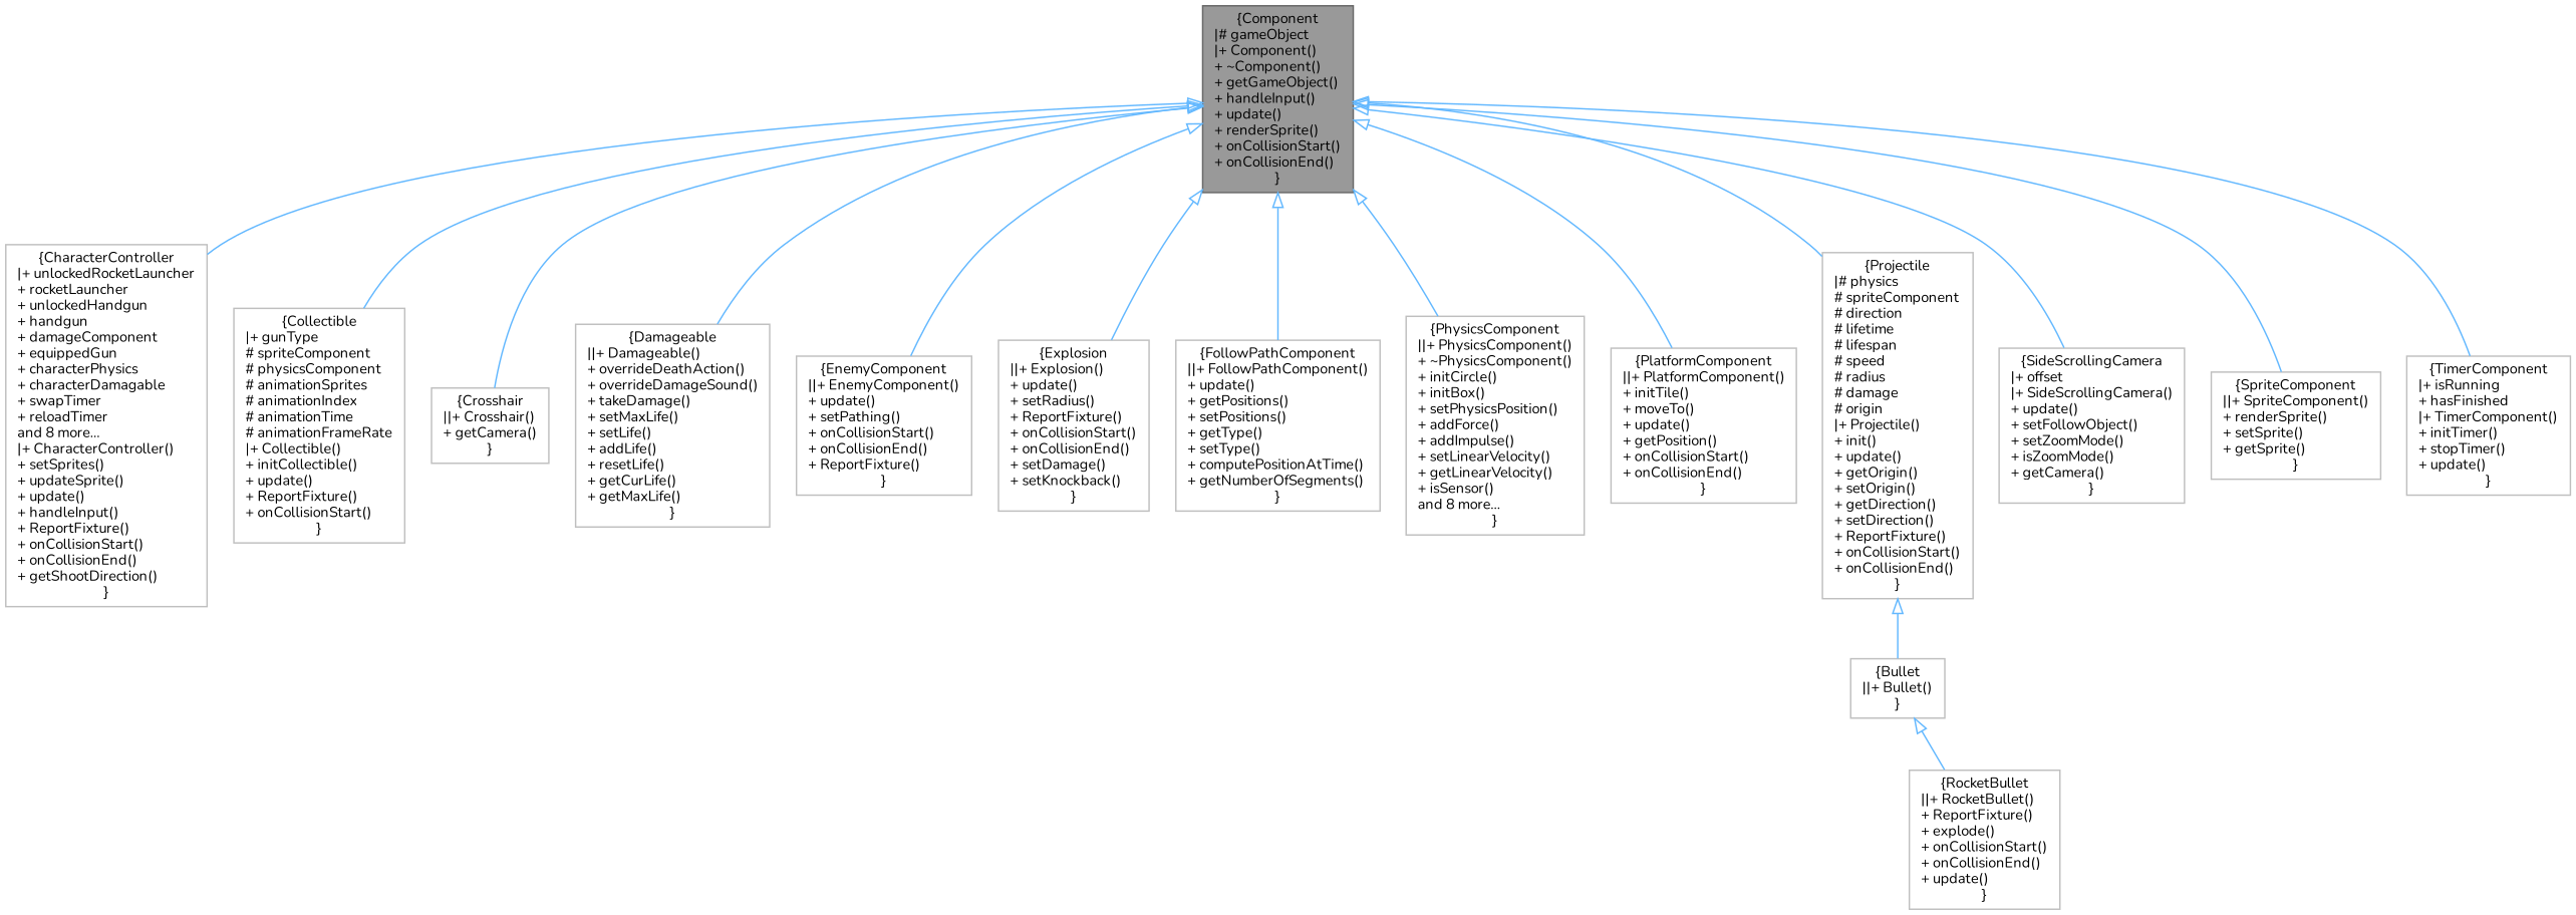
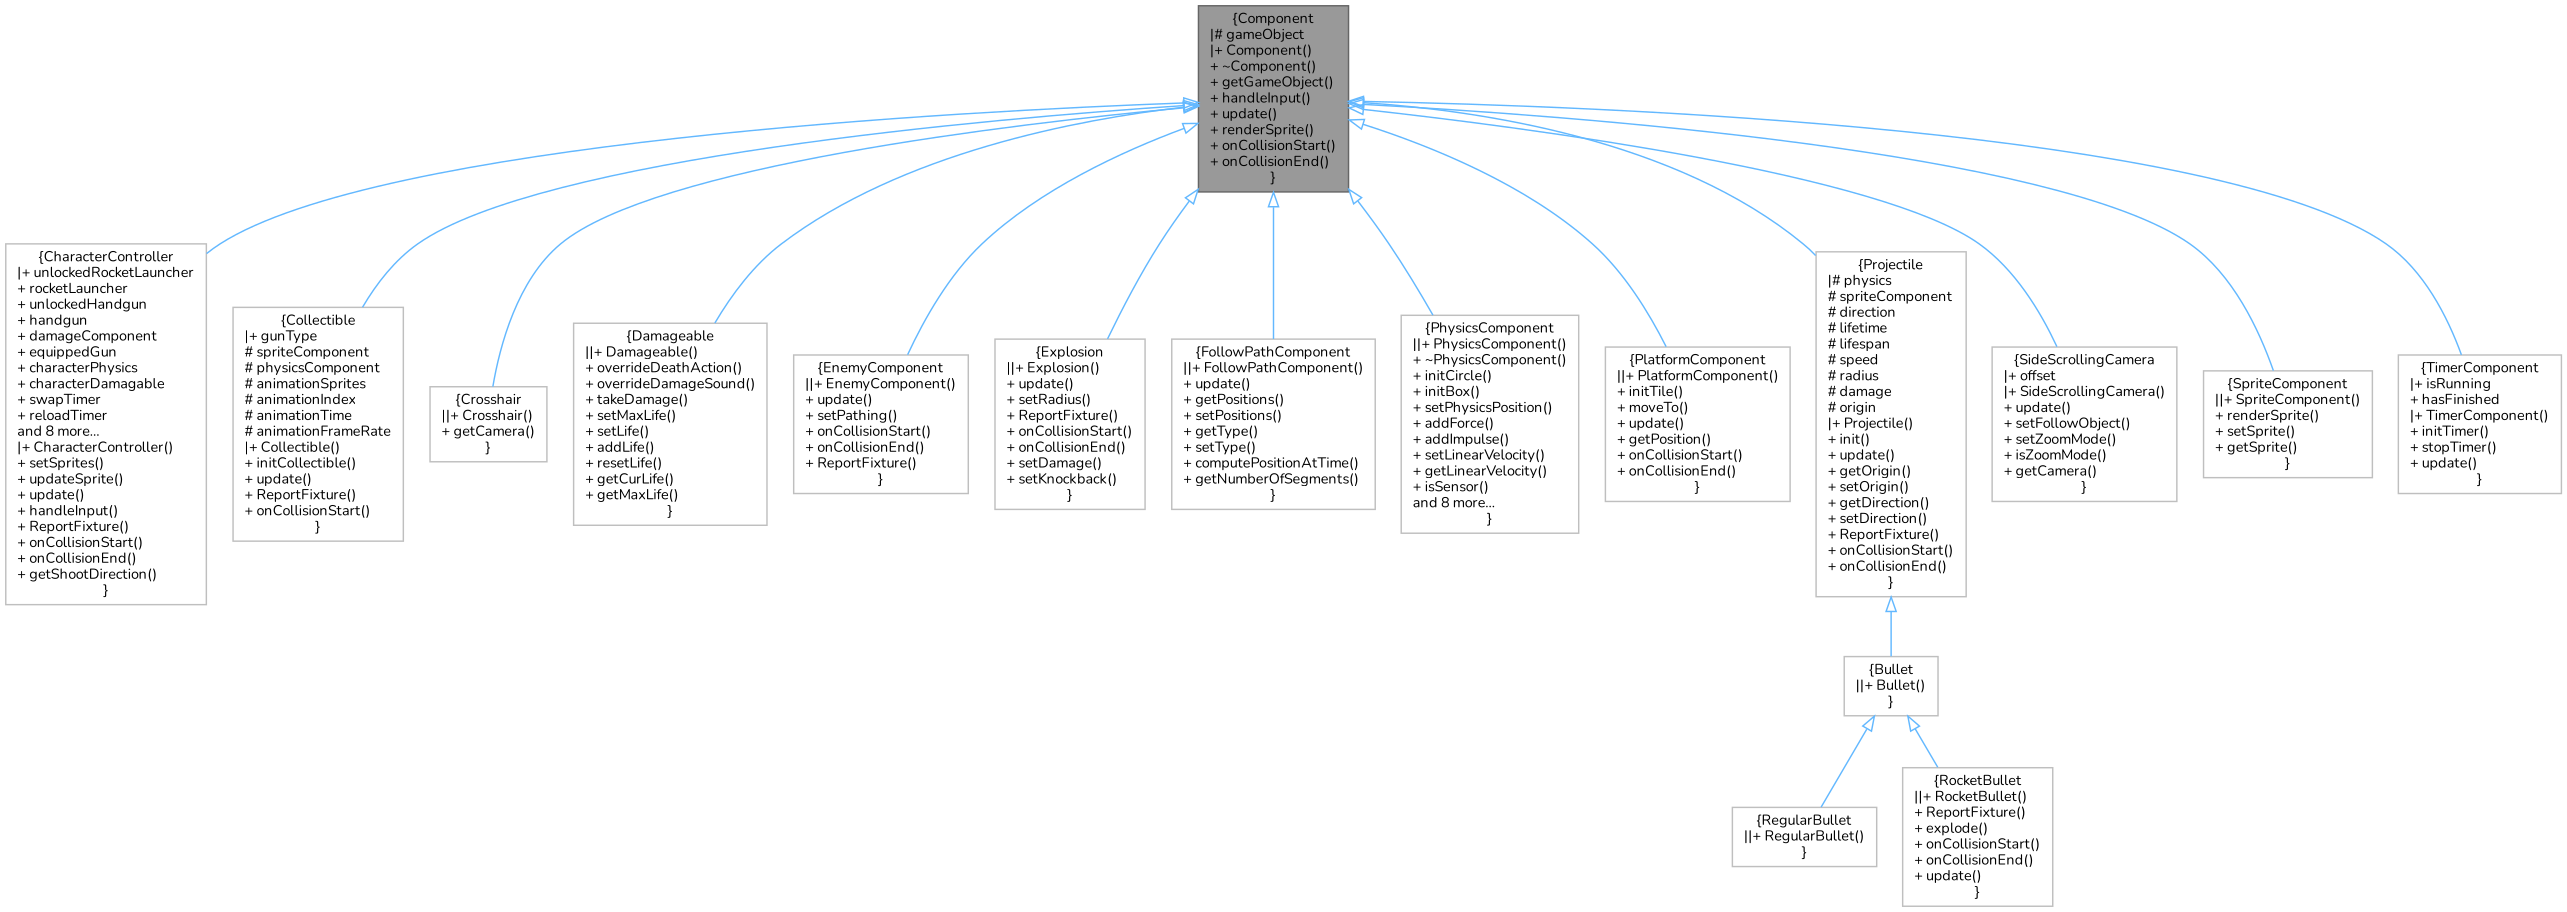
  digraph {
    fontname=Nunito
    node [color=grey75 fillcolor=white fontname=Nunito fontsize=10 shape=box style=filled]
    edge [arrowtail=onormal color=steelblue1 dir=back fontname=Nunito fontsize=10 labelfontname=Helvetica labelfontsize=10 style=solid]
    n1 [color=gray40 fillcolor=grey60 fontcolor=black height=0.2 label="{Component\n|# gameObject\l|+ Component()\l+ ~Component()\l+ getGameObject()\l+ handleInput()\l+ update()\l+ renderSprite()\l+ onCollisionStart()\l+ onCollisionEnd()\l}" width=0.4]
    n2 [height=0.2 label="{CharacterController\n|+ unlockedRocketLauncher\l+ rocketLauncher\l+ unlockedHandgun\l+ handgun\l+ damageComponent\l+ equippedGun\l+ characterPhysics\l+ characterDamagable\l+ swapTimer\l+ reloadTimer\land 8 more...\l|+ CharacterController()\l+ setSprites()\l+ updateSprite()\l+ update()\l+ handleInput()\l+ ReportFixture()\l+ onCollisionStart()\l+ onCollisionEnd()\l+ getShootDirection()\l}" width=0.4]
    n3 [height=0.2 label="{Collectible\n|+ gunType\l# spriteComponent\l# physicsComponent\l# animationSprites\l# animationIndex\l# animationTime\l# animationFrameRate\l|+ Collectible()\l+ initCollectible()\l+ update()\l+ ReportFixture()\l+ onCollisionStart()\l}" width=0.4]
    n4 [height=0.2 label="{Crosshair\n||+ Crosshair()\l+ getCamera()\l}" width=0.4]
    n5 [height=0.2 label="{Damageable\n||+ Damageable()\l+ overrideDeathAction()\l+ overrideDamageSound()\l+ takeDamage()\l+ setMaxLife()\l+ setLife()\l+ addLife()\l+ resetLife()\l+ getCurLife()\l+ getMaxLife()\l}" width=0.4]
    n6 [height=0.2 label="{EnemyComponent\n||+ EnemyComponent()\l+ update()\l+ setPathing()\l+ onCollisionStart()\l+ onCollisionEnd()\l+ ReportFixture()\l}" width=0.4]
    n7 [height=0.2 label="{Explosion\n||+ Explosion()\l+ update()\l+ setRadius()\l+ ReportFixture()\l+ onCollisionStart()\l+ onCollisionEnd()\l+ setDamage()\l+ setKnockback()\l}" width=0.4]
    n8 [height=0.2 label="{FollowPathComponent\n||+ FollowPathComponent()\l+ update()\l+ getPositions()\l+ setPositions()\l+ getType()\l+ setType()\l+ computePositionAtTime()\l+ getNumberOfSegments()\l}" width=0.4]
    n9 [height=0.2 label="{PhysicsComponent\n||+ PhysicsComponent()\l+ ~PhysicsComponent()\l+ initCircle()\l+ initBox()\l+ setPhysicsPosition()\l+ addForce()\l+ addImpulse()\l+ setLinearVelocity()\l+ getLinearVelocity()\l+ isSensor()\land 8 more...\l}" width=0.4]
    n10 [height=0.2 label="{PlatformComponent\n||+ PlatformComponent()\l+ initTile()\l+ moveTo()\l+ update()\l+ getPosition()\l+ onCollisionStart()\l+ onCollisionEnd()\l}" width=0.4]
    n11 [height=0.2 label="{Projectile\n|# physics\l# spriteComponent\l# direction\l# lifetime\l# lifespan\l# speed\l# radius\l# damage\l# origin\l|+ Projectile()\l+ init()\l+ update()\l+ getOrigin()\l+ setOrigin()\l+ getDirection()\l+ setDirection()\l+ ReportFixture()\l+ onCollisionStart()\l+ onCollisionEnd()\l}" width=0.4]
    n12 [height=0.2 label="{SideScrollingCamera\n|+ offset\l|+ SideScrollingCamera()\l+ update()\l+ setFollowObject()\l+ setZoomMode()\l+ isZoomMode()\l+ getCamera()\l}" width=0.4]
    n13 [height=0.2 label="{SpriteComponent\n||+ SpriteComponent()\l+ renderSprite()\l+ setSprite()\l+ getSprite()\l}" width=0.4]
    n14 [height=0.2 label="{TimerComponent\n|+ isRunning\l+ hasFinished\l|+ TimerComponent()\l+ initTimer()\l+ stopTimer()\l+ update()\l}" width=0.4]
    n15 [height=0.2 label="{Bullet\n||+ Bullet()\l}" width=0.4]
+   n16 [height=0.2 label="{RegularBullet\n||+ RegularBullet()\l}" width=0.4]
    n17 [height=0.2 label="{RocketBullet\n||+ RocketBullet()\l+ ReportFixture()\l+ explode()\l+ onCollisionStart()\l+ onCollisionEnd()\l+ update()\l}" width=0.4]
    n1 -> n2
    n1 -> n3
    n1 -> n4
    n1 -> n5
    n1 -> n6
    n1 -> n7
    n1 -> n8
    n1 -> n9
    n1 -> n10
    n1 -> n11
    n1 -> n12
    n1 -> n13
    n1 -> n14
    n11 -> n15
+   n15 -> n16
    n15 -> n17
  }
